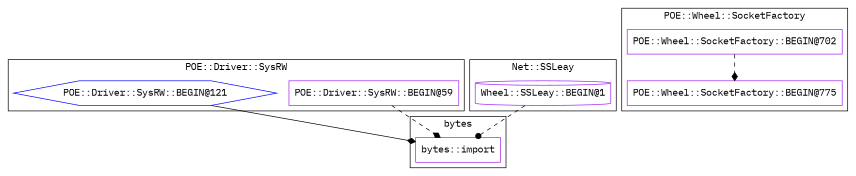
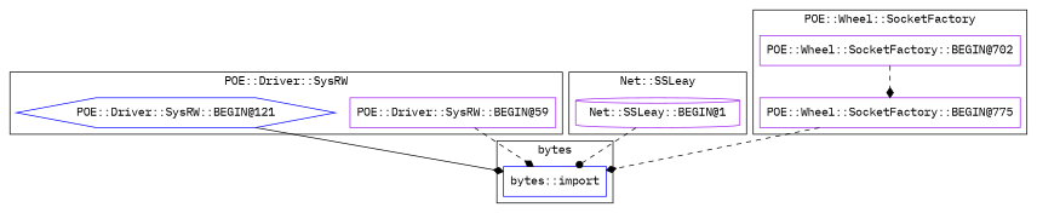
  digraph {
    fontname="IBM Plex Mono"
    node [color=purple fontname="IBM Plex Mono" shape=box]
    edge [arrowhead=diamond fontname="IBM Plex Mono" style=dashed]
-   "bytes::import"
+   "bytes::import" [color=blue]
    "POE::Driver::SysRW::BEGIN@59"
    "POE::Driver::SysRW::BEGIN@121" [color=blue shape=hexagon]
-   "Net::SSLeay::BEGIN@1" [shape=cylinder label="Wheel::SSLeay::BEGIN@1"]
+   "Net::SSLeay::BEGIN@1" [shape=cylinder]
    "POE::Wheel::SocketFactory::BEGIN@702"
    "POE::Wheel::SocketFactory::BEGIN@775"
    subgraph cluster_1 {
      label=bytes
      "bytes::import"
    }
    subgraph cluster_2 {
      label="POE::Driver::SysRW"
      "POE::Driver::SysRW::BEGIN@59"
      "POE::Driver::SysRW::BEGIN@121"
    }
    subgraph cluster_3 {
      label="Net::SSLeay"
      "Net::SSLeay::BEGIN@1"
    }
    subgraph cluster_4 {
      label="POE::Wheel::SocketFactory"
      "POE::Wheel::SocketFactory::BEGIN@702"
      "POE::Wheel::SocketFactory::BEGIN@775"
    }
    "POE::Driver::SysRW::BEGIN@59" -> "bytes::import"
    "POE::Driver::SysRW::BEGIN@121" -> "bytes::import" [style=solid]
    "Net::SSLeay::BEGIN@1" -> "bytes::import" [arrowhead=dot]
    "POE::Wheel::SocketFactory::BEGIN@702" -> "POE::Wheel::SocketFactory::BEGIN@775"
+   "POE::Wheel::SocketFactory::BEGIN@775" -> "bytes::import"
  }
